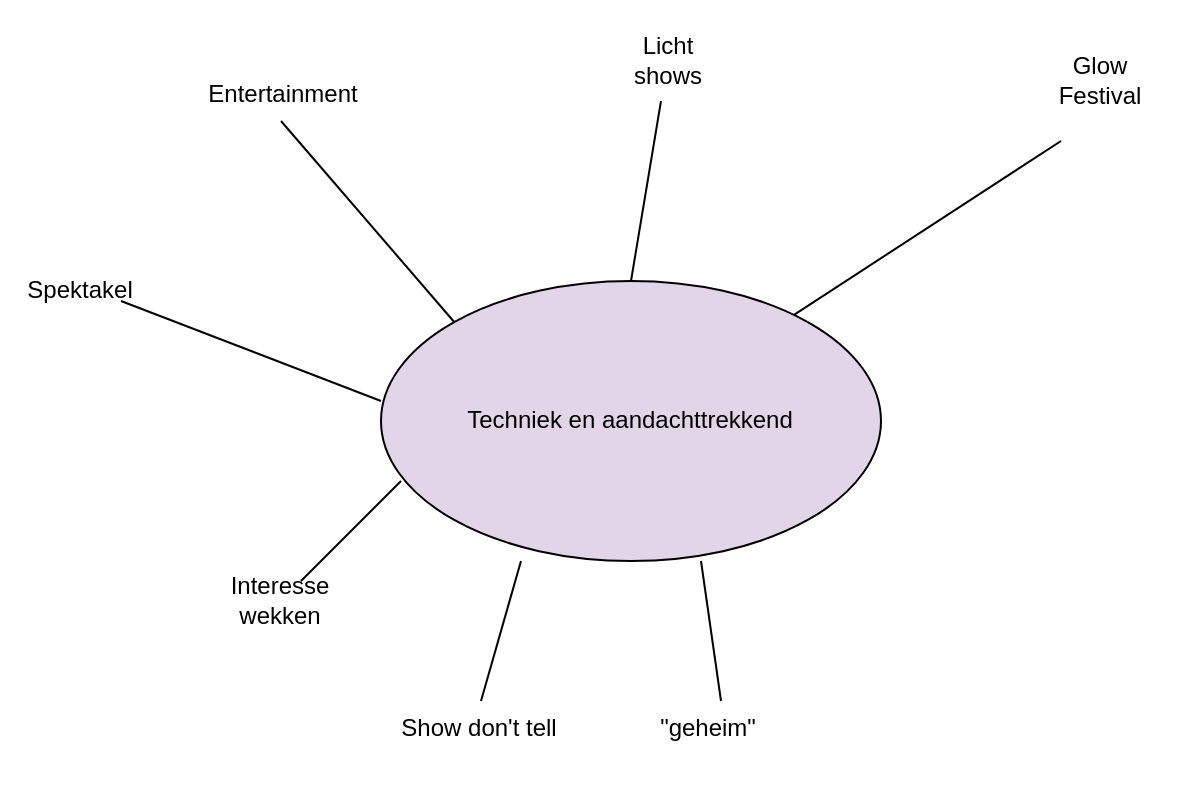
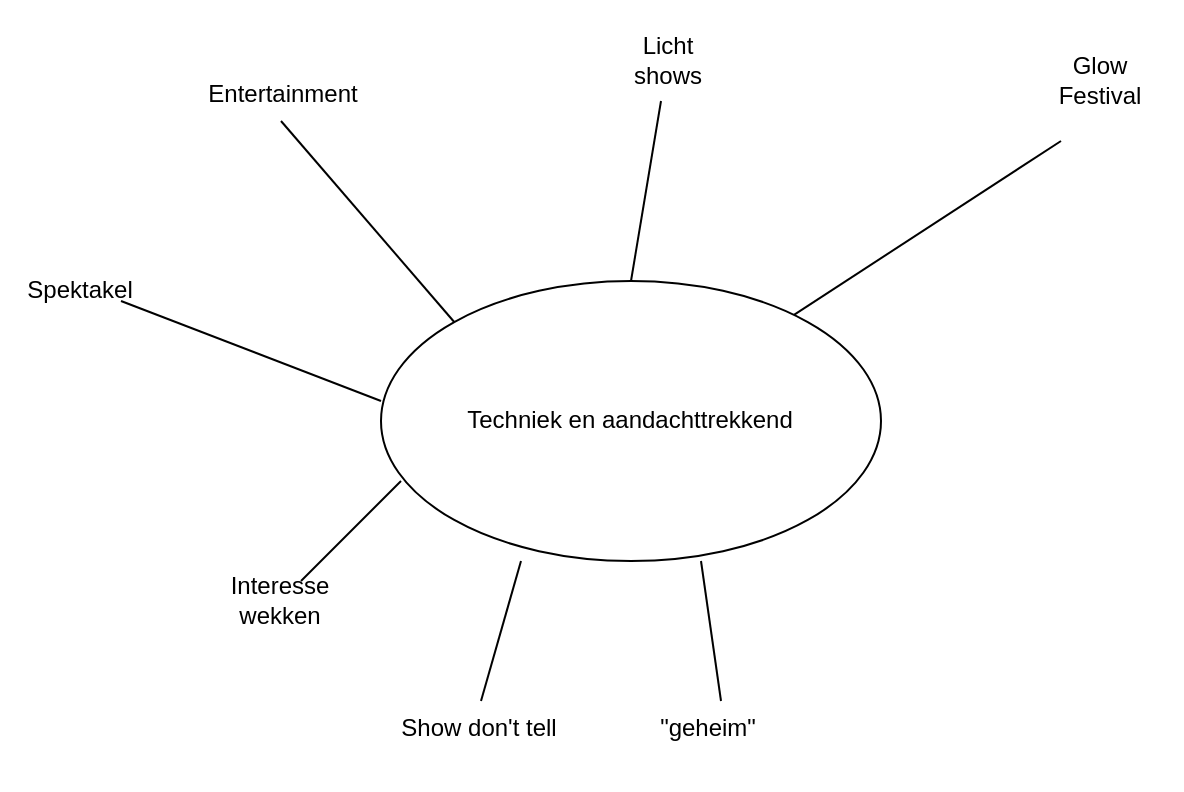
  <mxCell id="0" />
  <mxCell id="1" parent="0" />
- <mxCell id="2" value="Techniek en aandachttrekkend" style="ellipse;whiteSpace=wrap;html=1;fillColor=#e1d5e7;" vertex="1" parent="1"><mxGeometry x="190" y="140" width="250" height="140" as="geometry" /></mxCell>
+ <mxCell id="2" value="Techniek en aandachttrekkend" style="ellipse;whiteSpace=wrap;html=1;" vertex="1" parent="1"><mxGeometry x="190" y="140" width="250" height="140" as="geometry" /></mxCell>
  <mxCell id="3" value="" style="endArrow=none;html=1;" edge="1" parent="1" source="2"><mxGeometry width="50" height="50" relative="1" as="geometry"><mxPoint x="400" y="170" as="sourcePoint" /><mxPoint x="530" y="70" as="targetPoint" /></mxGeometry></mxCell>
  <mxCell id="4" value="Glow Festival" style="text;html=1;strokeColor=none;fillColor=none;align=center;verticalAlign=middle;whiteSpace=wrap;rounded=0;" vertex="1" parent="1"><mxGeometry x="530" y="30" width="40" height="20" as="geometry" /></mxCell>
  <mxCell id="5" value="Licht shows" style="text;html=1;strokeColor=none;fillColor=none;align=center;verticalAlign=middle;whiteSpace=wrap;rounded=0;" vertex="1" parent="1"><mxGeometry x="314" y="20" width="40" height="20" as="geometry" /></mxCell>
  <mxCell id="6" value="" style="endArrow=none;html=1;exitX=0.5;exitY=0;exitDx=0;exitDy=0;" edge="1" parent="1" source="2"><mxGeometry width="50" height="50" relative="1" as="geometry"><mxPoint x="310" y="130" as="sourcePoint" /><mxPoint x="330" y="50" as="targetPoint" /></mxGeometry></mxCell>
  <mxCell id="7" value="" style="endArrow=none;html=1;exitX=0;exitY=0;exitDx=0;exitDy=0;" edge="1" parent="1" source="2"><mxGeometry width="50" height="50" relative="1" as="geometry"><mxPoint x="320" y="180" as="sourcePoint" /><mxPoint x="140" y="60" as="targetPoint" /></mxGeometry></mxCell>
  <mxCell id="8" value="Entertainment" style="text;html=1;align=center;verticalAlign=middle;resizable=0;points=[];autosize=1;" vertex="1" parent="1"><mxGeometry x="96" y="37" width="90" height="20" as="geometry" /></mxCell>
  <mxCell id="9" value="Spektakel" style="text;html=1;strokeColor=none;fillColor=none;align=center;verticalAlign=middle;whiteSpace=wrap;rounded=0;" vertex="1" parent="1"><mxGeometry x="20" y="135" width="40" height="20" as="geometry" /></mxCell>
  <mxCell id="10" value="" style="endArrow=none;html=1;exitX=1;exitY=0.75;exitDx=0;exitDy=0;" edge="1" parent="1" source="9"><mxGeometry width="50" height="50" relative="1" as="geometry"><mxPoint x="140" y="250" as="sourcePoint" /><mxPoint x="190" y="200" as="targetPoint" /></mxGeometry></mxCell>
  <mxCell id="11" value="" style="endArrow=none;html=1;" edge="1" parent="1"><mxGeometry width="50" height="50" relative="1" as="geometry"><mxPoint x="150" y="290" as="sourcePoint" /><mxPoint x="200" y="240" as="targetPoint" /></mxGeometry></mxCell>
  <mxCell id="12" value="Interesse wekken" style="text;html=1;strokeColor=none;fillColor=none;align=center;verticalAlign=middle;whiteSpace=wrap;rounded=0;" vertex="1" parent="1"><mxGeometry x="120" y="290" width="40" height="20" as="geometry" /></mxCell>
  <mxCell id="13" value="Show don't tell" style="text;html=1;align=center;verticalAlign=middle;resizable=0;points=[];autosize=1;" vertex="1" parent="1"><mxGeometry x="194" y="354" width="90" height="20" as="geometry" /></mxCell>
  <mxCell id="14" value="" style="endArrow=none;html=1;" edge="1" parent="1"><mxGeometry width="50" height="50" relative="1" as="geometry"><mxPoint x="240" y="350" as="sourcePoint" /><mxPoint x="260" y="280" as="targetPoint" /></mxGeometry></mxCell>
  <mxCell id="15" value="&quot;geheim&quot;" style="text;html=1;strokeColor=none;fillColor=none;align=center;verticalAlign=middle;whiteSpace=wrap;rounded=0;" vertex="1" parent="1"><mxGeometry x="334" y="354" width="40" height="20" as="geometry" /></mxCell>
  <mxCell id="16" value="" style="endArrow=none;html=1;" edge="1" parent="1"><mxGeometry width="50" height="50" relative="1" as="geometry"><mxPoint x="360" y="350" as="sourcePoint" /><mxPoint x="350" y="280" as="targetPoint" /></mxGeometry></mxCell>
